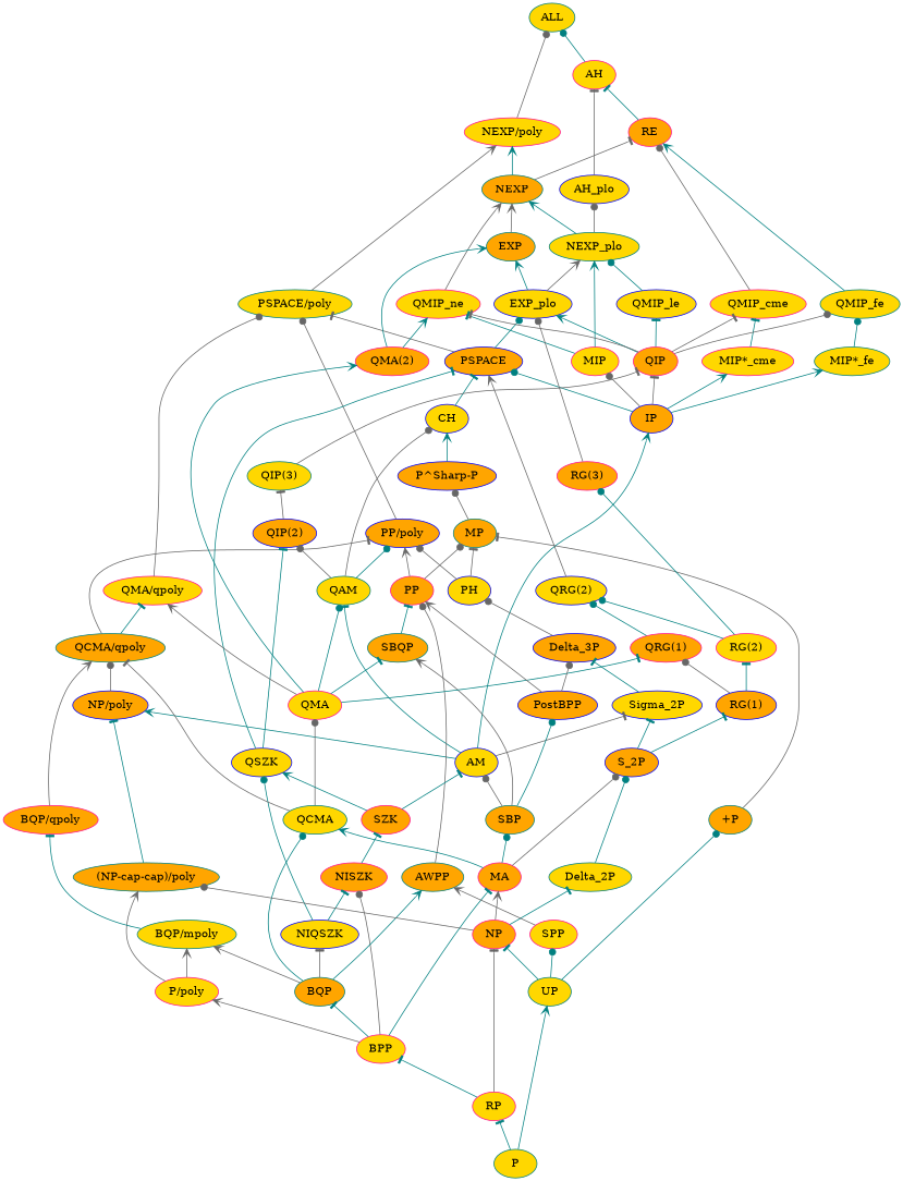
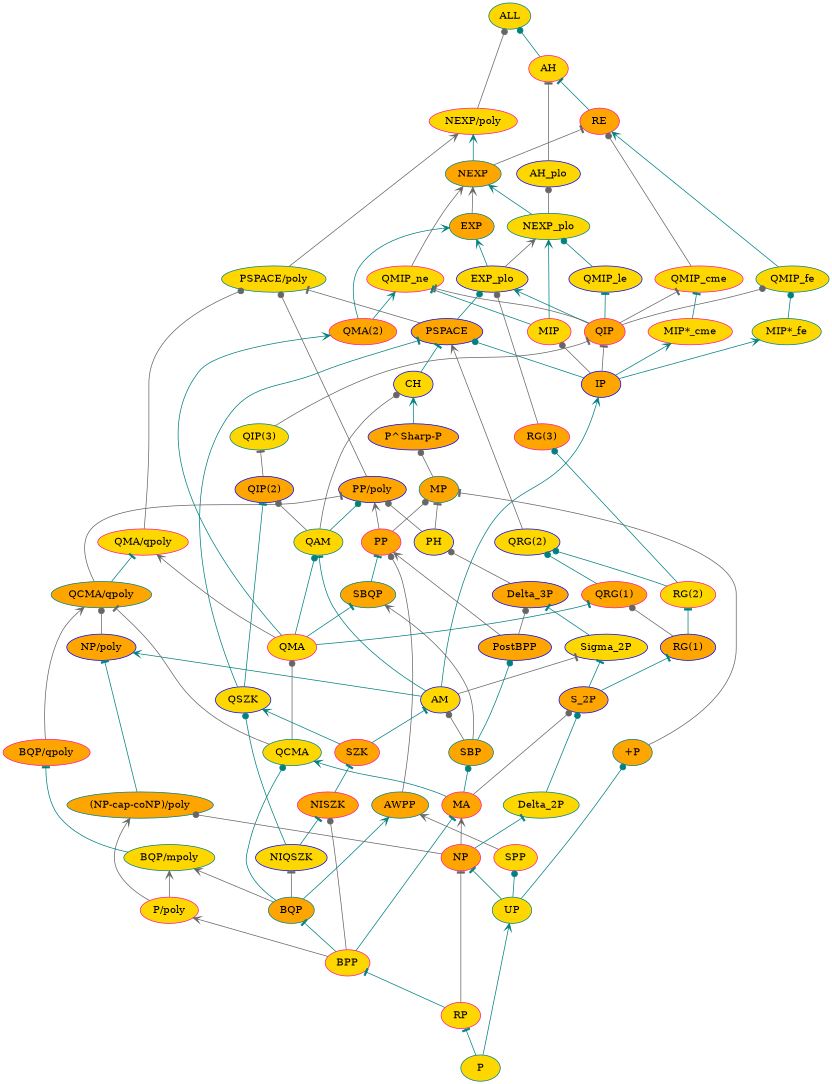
  digraph {
    bgcolor=white
    rankdir=BT
    node [color=deeppink fillcolor=gold fontcolor=black style=filled]
    edge [arrowhead=tee color=teal]
-   n1 [color=teal fillcolor=orange label="(NP-cap-cap)/poly"]
+   n1 [color=teal fillcolor=orange label="(NP-cap-coNP)/poly"]
    n2 [color=blue fillcolor=orange label="NP/poly"]
    n3 [color=teal fillcolor=orange label="QCMA/qpoly"]
    n4 [color=teal fillcolor=orange label="+P"]
    n5 [color=teal fillcolor=orange label=MP]
    n6 [color=blue fillcolor=orange label="P^Sharp-P"]
    n7 [label=AH]
    n8 [color=teal label=ALL]
    n9 [color=blue label=AH_plo]
    n10 [color=blue label=AM]
    n11 [color=blue fillcolor=orange label=IP]
    n12 [color=teal label=QAM]
    n13 [color=blue label=Sigma_2P]
    n14 [color=blue fillcolor=orange label=PSPACE]
    n15 [label=MIP]
    n16 [label="MIP*_cme"]
    n17 [color=teal label="MIP*_fe"]
    n18 [fillcolor=orange label=QIP]
    n19 [color=blue label=CH]
    n20 [color=blue fillcolor=orange label="PP/poly"]
    n21 [color=blue fillcolor=orange label="QIP(2)"]
    n22 [color=blue fillcolor=orange label=Delta_3P]
    n23 [color=teal fillcolor=orange label=AWPP]
    n24 [fillcolor=orange label=PP]
    n25 [label=BPP]
    n26 [color=teal fillcolor=orange label=BQP]
    n27 [fillcolor=orange label=MA]
    n28 [fillcolor=orange label=NISZK]
    n29 [label="P/poly"]
    n30 [color=teal label="BQP/mpoly"]
    n31 [color=blue label=NIQSZK]
    n32 [color=teal label=QCMA]
    n33 [color=blue fillcolor=orange label=S_2P]
    n34 [color=teal fillcolor=orange label=SBP]
    n35 [fillcolor=orange label=SZK]
    n36 [fillcolor=orange label="BQP/qpoly"]
    n37 [color=blue label=QSZK]
    n38 [label=QMA]
    n39 [label="QMA/qpoly"]
    n40 [color=blue label=EXP_plo]
    n41 [color=teal label="PSPACE/poly"]
    n42 [color=teal label=Delta_2P]
    n43 [color=blue fillcolor=orange label="RG(1)"]
    n44 [color=blue label=PH]
    n45 [color=teal fillcolor=orange label=EXP]
    n46 [color=teal fillcolor=orange label=NEXP]
    n47 [label="NEXP/poly"]
    n48 [fillcolor=orange label=RE]
    n49 [color=teal label=NEXP_plo]
    n50 [label=QMIP_ne]
    n51 [label=QMIP_cme]
    n52 [color=teal label=QMIP_fe]
    n53 [color=blue label=QMIP_le]
    n54 [color=blue fillcolor=orange label=PostBPP]
    n55 [color=teal fillcolor=orange label=SBQP]
    n56 [fillcolor=orange label=NP]
    n57 [color=teal label=P]
    n58 [label=RP]
    n59 [color=teal label=UP]
    n60 [label=SPP]
    n61 [color=teal label="QIP(3)"]
    n62 [fillcolor=orange label="QMA(2)"]
    n63 [fillcolor=orange label="QRG(1)"]
    n64 [color=blue label="QRG(2)"]
    n65 [label="RG(2)"]
    n66 [fillcolor=orange label="RG(3)"]
    n1 -> n2
    n2 -> n3 [arrowhead=dot color=gray40]
    n3 -> n20 [color=gray40]
    n3 -> n39
    n4 -> n5 [color=gray40]
    n5 -> n6 [arrowhead=dot color=gray40]
    n6 -> n19 [arrowhead=vee]
    n7 -> n8 [arrowhead=dot]
    n9 -> n7 [color=gray40]
    n10 -> n2 [arrowhead=vee]
    n10 -> n11 [arrowhead=vee]
    n10 -> n12
    n10 -> n13 [color=gray40]
    n11 -> n14 [arrowhead=dot]
    n11 -> n15 [arrowhead=dot color=gray40]
    n11 -> n16 [arrowhead=vee]
    n11 -> n17 [arrowhead=vee]
    n11 -> n18 [color=gray40]
    n12 -> n19 [arrowhead=dot color=gray40]
    n12 -> n20 [arrowhead=dot]
    n12 -> n21 [arrowhead=dot color=gray40]
    n13 -> n22
    n14 -> n40 [arrowhead=dot]
    n14 -> n41 [color=gray40]
    n15 -> n49 [arrowhead=vee]
    n15 -> n50
    n16 -> n51
    n17 -> n52 [arrowhead=dot]
    n18 -> n40 [arrowhead=vee]
    n18 -> n50 [color=gray40]
    n18 -> n51 [color=gray40]
    n18 -> n52 [arrowhead=dot color=gray40]
    n18 -> n53
    n19 -> n14
    n20 -> n41 [arrowhead=dot color=gray40]
    n21 -> n61 [color=gray40]
    n22 -> n44 [arrowhead=dot color=gray40]
    n23 -> n24 [arrowhead=dot color=gray40]
    n24 -> n5 [arrowhead=dot color=gray40]
    n24 -> n20 [arrowhead=vee color=gray40]
    n25 -> n26
    n25 -> n27
    n25 -> n28 [arrowhead=dot color=gray40]
    n25 -> n29 [arrowhead=vee color=gray40]
    n26 -> n23 [arrowhead=vee]
    n26 -> n30 [arrowhead=vee color=gray40]
    n26 -> n31 [color=gray40]
    n26 -> n32 [arrowhead=dot]
    n27 -> n32 [arrowhead=vee]
    n27 -> n33 [arrowhead=dot color=gray40]
    n27 -> n34 [arrowhead=dot]
    n28 -> n35
    n29 -> n1 [arrowhead=vee color=gray40]
    n29 -> n30 [arrowhead=vee color=gray40]
    n30 -> n36
    n31 -> n28
    n31 -> n37 [arrowhead=dot]
    n32 -> n3 [color=gray40]
    n32 -> n38 [arrowhead=dot color=gray40]
    n33 -> n13
    n33 -> n43
    n34 -> n10 [arrowhead=dot color=gray40]
    n34 -> n54 [arrowhead=dot]
    n34 -> n55 [arrowhead=vee color=gray40]
    n35 -> n10
    n35 -> n37 [arrowhead=vee]
    n36 -> n3 [arrowhead=vee color=gray40]
    n37 -> n14
    n37 -> n21
    n38 -> n12 [arrowhead=dot]
    n38 -> n39 [arrowhead=vee color=gray40]
    n38 -> n55
    n38 -> n62 [arrowhead=vee]
    n38 -> n63
    n39 -> n41 [arrowhead=dot color=gray40]
    n40 -> n45 [arrowhead=vee]
    n40 -> n49 [arrowhead=vee color=gray40]
    n41 -> n47 [arrowhead=vee color=gray40]
    n42 -> n33 [arrowhead=dot]
    n43 -> n63 [arrowhead=dot color=gray40]
    n43 -> n65
    n44 -> n5 [color=gray40]
    n44 -> n20 [arrowhead=dot color=gray40]
    n45 -> n46 [arrowhead=vee color=gray40]
    n46 -> n47 [arrowhead=vee]
    n46 -> n48 [color=gray40]
    n47 -> n8 [arrowhead=dot color=gray40]
    n48 -> n7
    n49 -> n9 [arrowhead=dot color=gray40]
    n49 -> n46 [arrowhead=vee]
    n50 -> n46 [arrowhead=vee color=gray40]
    n51 -> n48 [arrowhead=dot color=gray40]
    n52 -> n48 [arrowhead=vee]
    n53 -> n49 [arrowhead=dot]
    n54 -> n22 [arrowhead=dot color=gray40]
    n54 -> n24 [arrowhead=vee color=gray40]
    n55 -> n24
    n56 -> n1 [arrowhead=dot color=gray40]
    n56 -> n27 [arrowhead=vee color=gray40]
    n56 -> n42
    n57 -> n58
    n57 -> n59 [arrowhead=vee]
    n58 -> n25
    n58 -> n56 [color=gray40]
    n59 -> n4 [arrowhead=dot]
    n59 -> n56
    n59 -> n60 [arrowhead=dot]
    n60 -> n23 [arrowhead=vee color=gray40]
    n61 -> n18 [color=gray40]
    n62 -> n45 [arrowhead=vee]
    n62 -> n50 [arrowhead=vee]
    n63 -> n64 [arrowhead=dot]
    n64 -> n14 [arrowhead=vee color=gray40]
    n65 -> n64 [arrowhead=dot]
    n65 -> n66 [arrowhead=dot]
    n66 -> n40 [arrowhead=dot color=gray40]
  }
